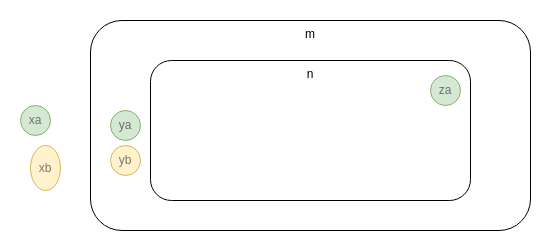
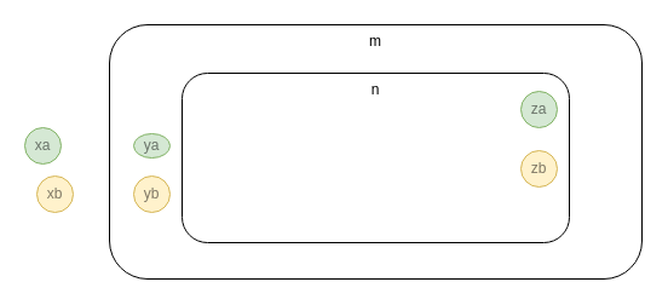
  <mxCell id="0" />
  <mxCell id="1" parent="0" />
  <mxCell id="2" value="m" style="rounded=1;whiteSpace=wrap;html=1;verticalAlign=top;" parent="1" vertex="1"><mxGeometry x="90" y="20" width="440" height="210" as="geometry" /></mxCell>
  <mxCell id="3" value="n" style="rounded=1;whiteSpace=wrap;html=1;verticalAlign=top;" parent="1" vertex="1"><mxGeometry x="150" y="60" width="320" height="140" as="geometry" /></mxCell>
  <mxCell id="4" value="xa" style="ellipse;whiteSpace=wrap;html=1;aspect=fixed;fillColor=#d5e8d4;align=center;strokeColor=#82b366;textOpacity=50;" parent="1" vertex="1"><mxGeometry x="20" y="105" width="30" height="30" as="geometry" /></mxCell>
- <mxCell id="5" value="ya" style="ellipse;whiteSpace=wrap;html=1;aspect=fixed;fillColor=#d5e8d4;align=center;strokeColor=#82b366;textOpacity=50;" parent="1" vertex="1"><mxGeometry x="110" y="110" width="30" height="30" as="geometry" /></mxCell>
- <mxCell id="7" value="xb" style="ellipse;whiteSpace=wrap;html=1;aspect=fixed;fillColor=#fff2cc;align=center;strokeColor=#d6b656;textOpacity=50;" parent="1" vertex="1"><mxGeometry x="30" y="145" width="30" height="45" as="geometry" /></mxCell>
+ <mxCell id="5" value="ya" style="ellipse;whiteSpace=wrap;html=1;aspect=fixed;fillColor=#d5e8d4;align=center;strokeColor=#82b366;textOpacity=50;" parent="1" vertex="1"><mxGeometry x="110" y="110" width="30" height="20" as="geometry" /></mxCell>
+ <mxCell id="6" value="zb" style="ellipse;whiteSpace=wrap;html=1;aspect=fixed;fillColor=#fff2cc;align=center;strokeColor=#d6b656;textOpacity=50;" parent="1" vertex="1"><mxGeometry x="430" y="124" width="30" height="30" as="geometry" /></mxCell>
+ <mxCell id="7" value="xb" style="ellipse;whiteSpace=wrap;html=1;aspect=fixed;fillColor=#fff2cc;align=center;strokeColor=#d6b656;textOpacity=50;" parent="1" vertex="1"><mxGeometry x="30" y="145" width="30" height="30" as="geometry" /></mxCell>
  <mxCell id="8" value="yb" style="ellipse;whiteSpace=wrap;html=1;aspect=fixed;fillColor=#fff2cc;align=center;strokeColor=#d6b656;textOpacity=50;" parent="1" vertex="1"><mxGeometry x="110" y="145" width="30" height="30" as="geometry" /></mxCell>
  <mxCell id="9" value="za" style="ellipse;whiteSpace=wrap;html=1;aspect=fixed;fillColor=#d5e8d4;align=center;strokeColor=#82b366;textOpacity=50;" parent="1" vertex="1"><mxGeometry x="430" y="75" width="30" height="30" as="geometry" /></mxCell>
